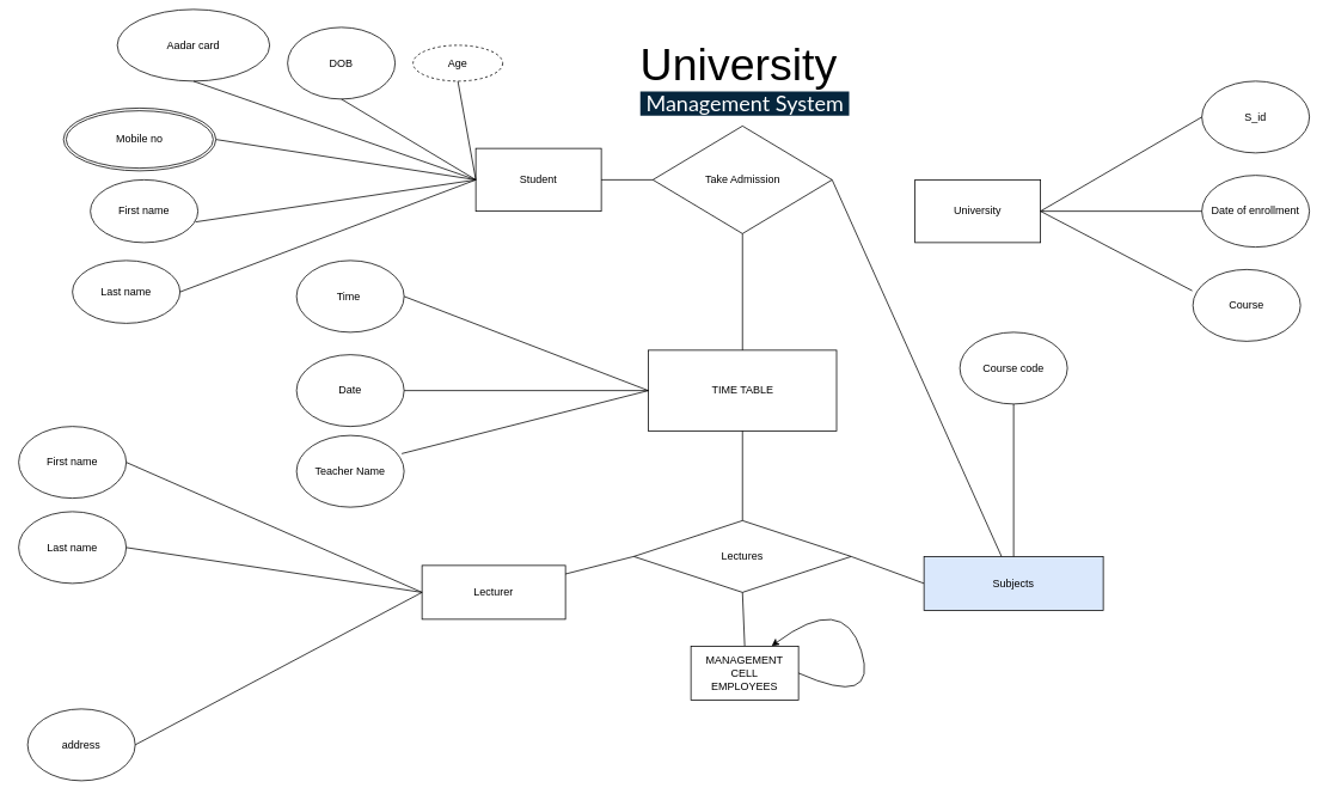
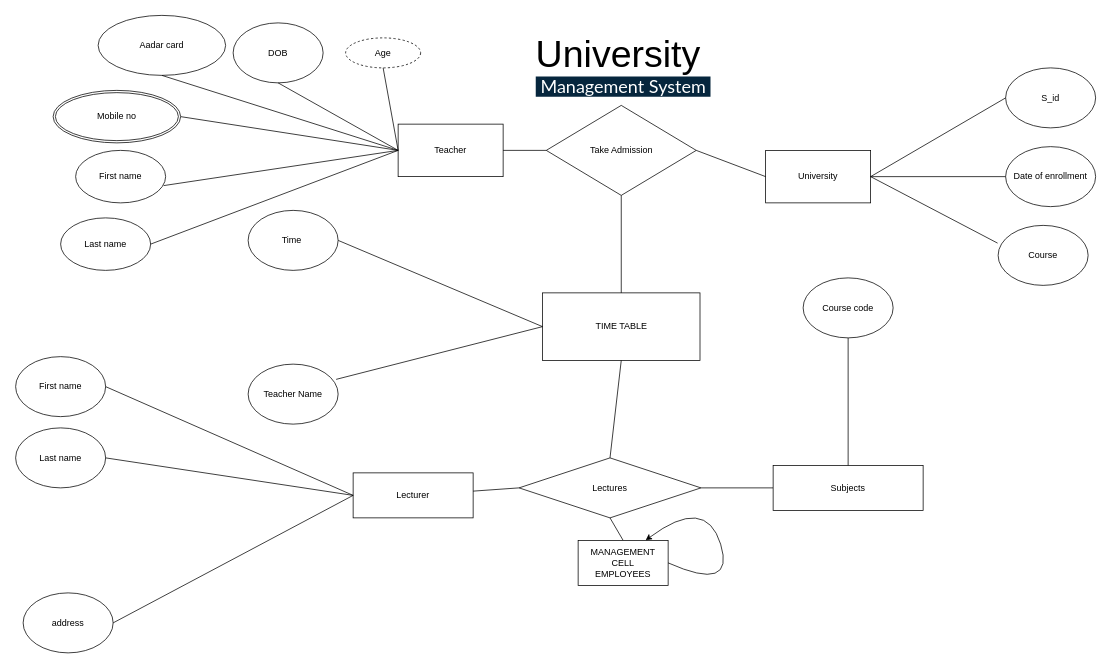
  <mxCell id="0" />
  <mxCell id="1" parent="0" />
  <mxCell id="2" value="Take Admission" style="rhombus;whiteSpace=wrap;html=1;" vertex="1" parent="1"><mxGeometry x="727.5" y="140" width="200" height="120" as="geometry" /></mxCell>
  <mxCell id="3" value="University" style="rounded=0;whiteSpace=wrap;html=1;direction=east;" vertex="1" parent="1"><mxGeometry x="1020" y="200" width="140" height="70" as="geometry" /></mxCell>
- <mxCell id="4" value="Student" style="rounded=0;whiteSpace=wrap;html=1;" vertex="1" parent="1"><mxGeometry x="530" y="165" width="140" height="70" as="geometry" /></mxCell>
+ <mxCell id="4" value="Teacher" style="rounded=0;whiteSpace=wrap;html=1;" vertex="1" parent="1"><mxGeometry x="530" y="165" width="140" height="70" as="geometry" /></mxCell>
  <mxCell id="5" value="First name" style="ellipse;whiteSpace=wrap;html=1;" vertex="1" parent="1"><mxGeometry x="100" y="200" width="120" height="70" as="geometry" /></mxCell>
  <mxCell id="6" value="Last name" style="ellipse;whiteSpace=wrap;html=1;" vertex="1" parent="1"><mxGeometry x="80" y="290" width="120" height="70" as="geometry" /></mxCell>
  <mxCell id="7" value="S_id" style="ellipse;whiteSpace=wrap;html=1;" vertex="1" parent="1"><mxGeometry x="1340" y="90" width="120" height="80" as="geometry" /></mxCell>
  <mxCell id="8" value="Date of enrollment" style="ellipse;whiteSpace=wrap;html=1;" vertex="1" parent="1"><mxGeometry x="1340" y="195" width="120" height="80" as="geometry" /></mxCell>
  <mxCell id="9" value="Course" style="ellipse;whiteSpace=wrap;html=1;" vertex="1" parent="1"><mxGeometry x="1330" y="300" width="120" height="80" as="geometry" /></mxCell>
  <mxCell id="10" value="" style="endArrow=none;html=1;entryX=0;entryY=0.5;entryDx=0;entryDy=0;exitX=1;exitY=0.5;exitDx=0;exitDy=0;" edge="1" parent="1" source="3" target="7"><mxGeometry width="50" height="50" relative="1" as="geometry"><mxPoint x="790" y="200" as="sourcePoint" /><mxPoint x="840" y="150" as="targetPoint" /></mxGeometry></mxCell>
  <mxCell id="11" value="" style="endArrow=none;html=1;exitX=-0.006;exitY=0.296;exitDx=0;exitDy=0;entryX=1;entryY=0.5;entryDx=0;entryDy=0;exitPerimeter=0;" edge="1" parent="1" source="9" target="3"><mxGeometry width="50" height="50" relative="1" as="geometry"><mxPoint x="1110" y="190" as="sourcePoint" /><mxPoint x="1160" y="150" as="targetPoint" /></mxGeometry></mxCell>
  <mxCell id="12" value="TIME TABLE" style="rounded=0;whiteSpace=wrap;html=1;direction=west;" vertex="1" parent="1"><mxGeometry x="722.5" y="390" width="210" height="90" as="geometry" /></mxCell>
  <mxCell id="13" value="" style="endArrow=none;html=1;entryX=0.5;entryY=1;entryDx=0;entryDy=0;" edge="1" parent="1" source="12" target="2"><mxGeometry width="50" height="50" relative="1" as="geometry"><mxPoint x="790" y="200" as="sourcePoint" /><mxPoint x="840" y="150" as="targetPoint" /></mxGeometry></mxCell>
  <mxCell id="14" value="" style="endArrow=none;html=1;entryX=1;entryY=0.5;entryDx=0;entryDy=0;exitX=0.978;exitY=0.254;exitDx=0;exitDy=0;exitPerimeter=0;" edge="1" parent="1" source="19" target="12"><mxGeometry width="50" height="50" relative="1" as="geometry"><mxPoint x="1230" y="550" as="sourcePoint" /><mxPoint x="960" y="570" as="targetPoint" /></mxGeometry></mxCell>
- <mxCell id="15" value="" style="endArrow=none;html=1;entryX=1;entryY=0.5;entryDx=0;entryDy=0;exitX=1;exitY=0.5;exitDx=0;exitDy=0;" edge="1" parent="1" source="18" target="12"><mxGeometry width="50" height="50" relative="1" as="geometry"><mxPoint x="1160" y="680" as="sourcePoint" /><mxPoint x="840" y="550" as="targetPoint" /></mxGeometry></mxCell>
  <mxCell id="16" value="" style="endArrow=none;html=1;exitX=1;exitY=0.5;exitDx=0;exitDy=0;entryX=1;entryY=0.5;entryDx=0;entryDy=0;" edge="1" parent="1" source="12" target="17"><mxGeometry width="50" height="50" relative="1" as="geometry"><mxPoint x="960" y="620" as="sourcePoint" /><mxPoint x="1130" y="440" as="targetPoint" /><Array as="points" /></mxGeometry></mxCell>
- <mxCell id="17" value="Time&amp;nbsp;" style="ellipse;whiteSpace=wrap;html=1;" vertex="1" parent="1"><mxGeometry x="330" y="290" width="120" height="80" as="geometry" /></mxCell>
- <mxCell id="18" value="Date" style="ellipse;whiteSpace=wrap;html=1;" vertex="1" parent="1"><mxGeometry x="330" y="395" width="120" height="80" as="geometry" /></mxCell>
+ <mxCell id="17" value="Time&amp;nbsp;" style="ellipse;whiteSpace=wrap;html=1;" vertex="1" parent="1"><mxGeometry x="330" y="280" width="120" height="80" as="geometry" /></mxCell>
  <mxCell id="19" value="Teacher Name" style="ellipse;whiteSpace=wrap;html=1;" vertex="1" parent="1"><mxGeometry x="330" y="485" width="120" height="80" as="geometry" /></mxCell>
  <mxCell id="20" value="" style="endArrow=none;html=1;entryX=0.5;entryY=0;entryDx=0;entryDy=0;exitX=0.5;exitY=0;exitDx=0;exitDy=0;" edge="1" parent="1" source="21" target="12"><mxGeometry width="50" height="50" relative="1" as="geometry"><mxPoint x="858" y="820" as="sourcePoint" /><mxPoint x="840" y="550" as="targetPoint" /></mxGeometry></mxCell>
- <mxCell id="21" value="Lectures" style="rhombus;whiteSpace=wrap;html=1;" vertex="1" parent="1"><mxGeometry x="706.25" y="580" width="242.5" height="80" as="geometry" /></mxCell>
+ <mxCell id="21" value="Lectures" style="rhombus;whiteSpace=wrap;html=1;" vertex="1" parent="1"><mxGeometry x="691.25" y="610" width="242.5" height="80" as="geometry" /></mxCell>
  <mxCell id="22" value="" style="endArrow=none;html=1;exitX=0.978;exitY=0.671;exitDx=0;exitDy=0;exitPerimeter=0;entryX=0;entryY=0.5;entryDx=0;entryDy=0;" edge="1" parent="1" source="5" target="4"><mxGeometry width="50" height="50" relative="1" as="geometry"><mxPoint x="230" y="140" as="sourcePoint" /><mxPoint x="280" y="90" as="targetPoint" /></mxGeometry></mxCell>
  <mxCell id="23" value="" style="endArrow=none;html=1;entryX=1;entryY=0.5;entryDx=0;entryDy=0;exitX=0;exitY=0.5;exitDx=0;exitDy=0;" edge="1" parent="1" source="4" target="6"><mxGeometry width="50" height="50" relative="1" as="geometry"><mxPoint x="110" y="460" as="sourcePoint" /><mxPoint x="160" y="410" as="targetPoint" /></mxGeometry></mxCell>
  <mxCell id="24" value="First name" style="ellipse;whiteSpace=wrap;html=1;" vertex="1" parent="1"><mxGeometry x="20" y="475" width="120" height="80" as="geometry" /></mxCell>
  <mxCell id="25" value="Last name" style="ellipse;whiteSpace=wrap;html=1;" vertex="1" parent="1"><mxGeometry x="20" y="570" width="120" height="80" as="geometry" /></mxCell>
  <mxCell id="26" value="address" style="ellipse;whiteSpace=wrap;html=1;" vertex="1" parent="1"><mxGeometry x="30" y="790" width="120" height="80" as="geometry" /></mxCell>
  <mxCell id="27" value="Lecturer" style="rounded=0;whiteSpace=wrap;html=1;" vertex="1" parent="1"><mxGeometry x="470" y="630" width="160" height="60" as="geometry" /></mxCell>
  <mxCell id="28" value="" style="endArrow=none;html=1;entryX=0;entryY=0.5;entryDx=0;entryDy=0;" edge="1" parent="1" source="27" target="21"><mxGeometry width="50" height="50" relative="1" as="geometry"><mxPoint x="570" y="1180" as="sourcePoint" /><mxPoint x="640.711" y="1130" as="targetPoint" /></mxGeometry></mxCell>
  <mxCell id="29" value="" style="endArrow=none;html=1;exitX=0;exitY=0.5;exitDx=0;exitDy=0;entryX=1;entryY=0.5;entryDx=0;entryDy=0;" edge="1" parent="1" source="27" target="24"><mxGeometry width="50" height="50" relative="1" as="geometry"><mxPoint x="230" y="980" as="sourcePoint" /><mxPoint x="280" y="930" as="targetPoint" /></mxGeometry></mxCell>
  <mxCell id="30" value="" style="endArrow=none;html=1;exitX=1;exitY=0.5;exitDx=0;exitDy=0;entryX=0;entryY=0.5;entryDx=0;entryDy=0;" edge="1" parent="1" source="26" target="27"><mxGeometry width="50" height="50" relative="1" as="geometry"><mxPoint x="270" y="1320" as="sourcePoint" /><mxPoint x="320" y="1270" as="targetPoint" /></mxGeometry></mxCell>
  <mxCell id="31" value="" style="endArrow=none;html=1;exitX=1;exitY=0.5;exitDx=0;exitDy=0;entryX=0;entryY=0.5;entryDx=0;entryDy=0;" edge="1" parent="1" source="21" target="32"><mxGeometry width="50" height="50" relative="1" as="geometry"><mxPoint x="1090" y="1140" as="sourcePoint" /><mxPoint x="1070" y="1130" as="targetPoint" /></mxGeometry></mxCell>
- <mxCell id="32" value="Subjects" style="rounded=0;whiteSpace=wrap;html=1;fillColor=#dae8fc;" vertex="1" parent="1"><mxGeometry x="1030" y="620" width="200" height="60" as="geometry" /></mxCell>
+ <mxCell id="32" value="Subjects" style="rounded=0;whiteSpace=wrap;html=1;" vertex="1" parent="1"><mxGeometry x="1030" y="620" width="200" height="60" as="geometry" /></mxCell>
  <mxCell id="33" value="" style="endArrow=none;html=1;exitX=0.5;exitY=0;exitDx=0;exitDy=0;entryX=0.5;entryY=1;entryDx=0;entryDy=0;" edge="1" parent="1" source="32" target="34"><mxGeometry width="50" height="50" relative="1" as="geometry"><mxPoint x="1270" y="1120" as="sourcePoint" /><mxPoint x="1390" y="1115" as="targetPoint" /></mxGeometry></mxCell>
  <mxCell id="34" value="Course code" style="ellipse;whiteSpace=wrap;html=1;" vertex="1" parent="1"><mxGeometry x="1070" y="370" width="120" height="80" as="geometry" /></mxCell>
  <mxCell id="35" value="" style="endArrow=none;html=1;exitX=1;exitY=0.5;exitDx=0;exitDy=0;entryX=0;entryY=0.5;entryDx=0;entryDy=0;" edge="1" parent="1" source="25" target="27"><mxGeometry width="50" height="50" relative="1" as="geometry"><mxPoint x="200" y="750" as="sourcePoint" /><mxPoint x="250" y="700" as="targetPoint" /></mxGeometry></mxCell>
  <mxCell id="36" value="" style="endArrow=none;html=1;exitX=1;exitY=0.5;exitDx=0;exitDy=0;entryX=0;entryY=0.5;entryDx=0;entryDy=0;" edge="1" parent="1" source="3" target="8"><mxGeometry width="50" height="50" relative="1" as="geometry"><mxPoint x="1230" y="220" as="sourcePoint" /><mxPoint x="1280" y="170" as="targetPoint" /></mxGeometry></mxCell>
  <mxCell id="37" value="" style="endArrow=none;html=1;exitX=0;exitY=0.5;exitDx=0;exitDy=0;entryX=1;entryY=0.5;entryDx=0;entryDy=0;" edge="1" parent="1" source="4" target="38"><mxGeometry width="50" height="50" relative="1" as="geometry"><mxPoint x="330" y="120" as="sourcePoint" /><mxPoint x="350" y="70" as="targetPoint" /></mxGeometry></mxCell>
  <mxCell id="38" value="Mobile no" style="ellipse;shape=doubleEllipse;margin=3;whiteSpace=wrap;html=1;align=center;" vertex="1" parent="1"><mxGeometry x="70" y="120" width="170" height="70" as="geometry" /></mxCell>
- <mxCell id="39" value="Aadar card" style="ellipse;whiteSpace=wrap;html=1;" vertex="1" parent="1"><mxGeometry x="130" y="10" width="170" height="80" as="geometry" /></mxCell>
+ <mxCell id="39" value="Aadar card" style="ellipse;whiteSpace=wrap;html=1;" vertex="1" parent="1"><mxGeometry x="130" y="20" width="170" height="80" as="geometry" /></mxCell>
  <mxCell id="40" value="" style="endArrow=none;html=1;entryX=0.5;entryY=1;entryDx=0;entryDy=0;exitX=0;exitY=0.5;exitDx=0;exitDy=0;" edge="1" parent="1" source="4" target="39"><mxGeometry width="50" height="50" relative="1" as="geometry"><mxPoint x="490" y="190" as="sourcePoint" /><mxPoint x="520" y="50" as="targetPoint" /></mxGeometry></mxCell>
  <mxCell id="41" value="" style="endArrow=none;html=1;entryX=1;entryY=0.5;entryDx=0;entryDy=0;exitX=0;exitY=0.5;exitDx=0;exitDy=0;" edge="1" parent="1" source="2" target="4"><mxGeometry width="50" height="50" relative="1" as="geometry"><mxPoint x="440" y="230" as="sourcePoint" /><mxPoint x="490" y="180" as="targetPoint" /></mxGeometry></mxCell>
- <mxCell id="42" value="" style="endArrow=none;html=1;exitX=1;exitY=0.5;exitDx=0;exitDy=0;" edge="1" parent="1" source="2" target="32"><mxGeometry width="50" height="50" relative="1" as="geometry"><mxPoint x="930" y="240" as="sourcePoint" /><mxPoint x="980" y="190" as="targetPoint" /></mxGeometry></mxCell>
- <mxCell id="43" value="DOB" style="ellipse;whiteSpace=wrap;html=1;" vertex="1" parent="1"><mxGeometry x="320" y="30" width="120" height="80" as="geometry" /></mxCell>
+ <mxCell id="42" value="" style="endArrow=none;html=1;exitX=1;exitY=0.5;exitDx=0;exitDy=0;entryX=0;entryY=0.5;entryDx=0;entryDy=0;" edge="1" parent="1" source="2" target="3"><mxGeometry width="50" height="50" relative="1" as="geometry"><mxPoint x="930" y="240" as="sourcePoint" /><mxPoint x="980" y="190" as="targetPoint" /></mxGeometry></mxCell>
+ <mxCell id="43" value="DOB" style="ellipse;whiteSpace=wrap;html=1;" vertex="1" parent="1"><mxGeometry x="310" y="30" width="120" height="80" as="geometry" /></mxCell>
  <mxCell id="44" value="" style="endArrow=none;html=1;exitX=0;exitY=0.5;exitDx=0;exitDy=0;entryX=0.5;entryY=1;entryDx=0;entryDy=0;" edge="1" parent="1" source="4" target="43"><mxGeometry width="50" height="50" relative="1" as="geometry"><mxPoint x="580" y="-50" as="sourcePoint" /><mxPoint x="630" y="-100" as="targetPoint" /></mxGeometry></mxCell>
  <mxCell id="45" value="&lt;span style=&quot;font-size: 50px&quot;&gt;University&amp;nbsp;&lt;/span&gt;&lt;h1 style=&quot;box-sizing: border-box ; font-family: &amp;#34;lato&amp;#34; , &amp;#34;helvetica&amp;#34; , sans-serif ; margin: 0px ; font-size: 24px ; font-weight: 400 ; line-height: 1.1 ; color: rgb(255 , 255 , 255) ; padding: 0px ; background-color: rgb(6 , 38 , 61)&quot;&gt;Management System&lt;/h1&gt;" style="text;html=1;strokeColor=none;fillColor=none;align=center;verticalAlign=middle;whiteSpace=wrap;rounded=0;" vertex="1" parent="1"><mxGeometry x="722.5" y="60" width="215" height="50" as="geometry" /></mxCell>
  <mxCell id="46" value="Age" style="ellipse;whiteSpace=wrap;html=1;align=center;dashed=1;" vertex="1" parent="1"><mxGeometry x="460" y="50" width="100" height="40" as="geometry" /></mxCell>
  <mxCell id="47" value="" style="endArrow=none;html=1;entryX=0.5;entryY=1;entryDx=0;entryDy=0;exitX=0;exitY=0.5;exitDx=0;exitDy=0;" edge="1" parent="1" source="4" target="46"><mxGeometry width="50" height="50" relative="1" as="geometry"><mxPoint x="500" y="150" as="sourcePoint" /><mxPoint x="550" y="100" as="targetPoint" /></mxGeometry></mxCell>
  <mxCell id="48" value="" style="endArrow=none;html=1;entryX=0.5;entryY=1;entryDx=0;entryDy=0;exitX=0.5;exitY=0;exitDx=0;exitDy=0;" edge="1" parent="1" source="49" target="21"><mxGeometry width="50" height="50" relative="1" as="geometry"><mxPoint x="830" y="730" as="sourcePoint" /><mxPoint x="830" y="700" as="targetPoint" /></mxGeometry></mxCell>
  <mxCell id="49" value="MANAGEMENT CELL&lt;br&gt;EMPLOYEES" style="rounded=0;whiteSpace=wrap;html=1;" vertex="1" parent="1"><mxGeometry x="770" y="720" width="120" height="60" as="geometry" /></mxCell>
  <mxCell id="50" value="" style="curved=1;endArrow=classic;html=1;exitX=1;exitY=0.5;exitDx=0;exitDy=0;entryX=0.75;entryY=0;entryDx=0;entryDy=0;" edge="1" parent="1" source="49" target="49"><mxGeometry width="50" height="50" relative="1" as="geometry"><mxPoint x="930" y="790" as="sourcePoint" /><mxPoint x="980" y="740" as="targetPoint" /><Array as="points"><mxPoint x="980" y="790" /><mxPoint x="940" y="660" /></Array></mxGeometry></mxCell>
